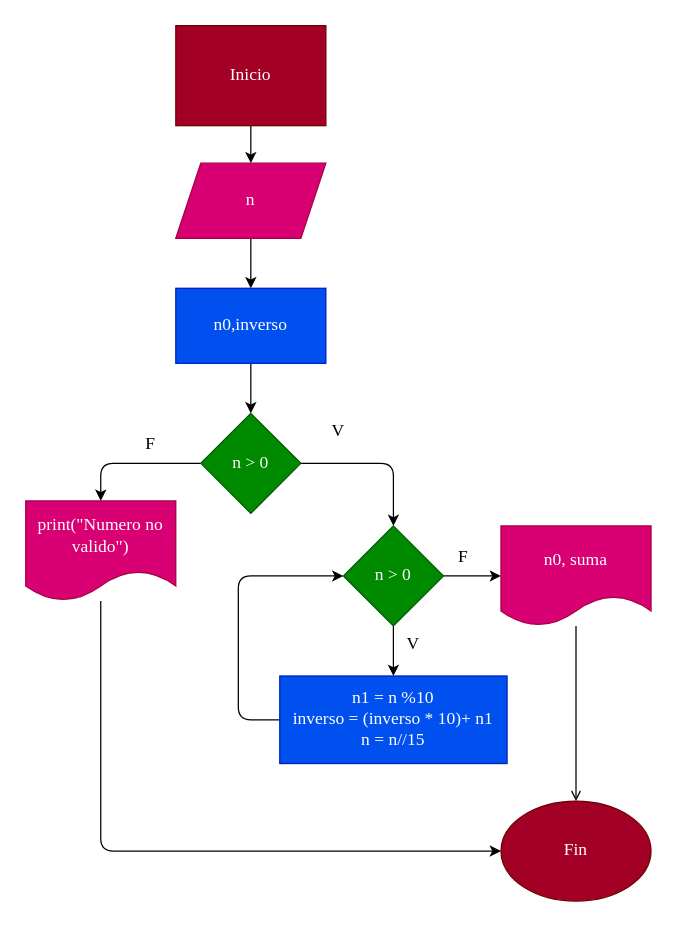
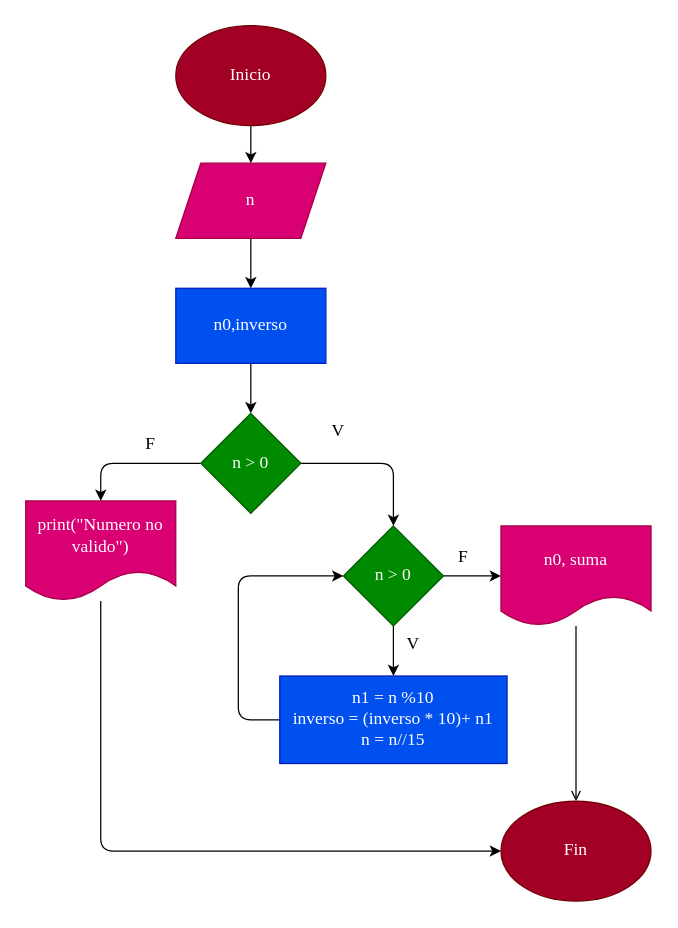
  <mxCell id="0" />
  <mxCell id="1" parent="0" />
  <mxCell id="2" value="" style="edgeStyle=none;html=1;fontFamily=Comic Sans MS;fontSize=14;" parent="1" source="3" target="5" edge="1"><mxGeometry relative="1" as="geometry" /></mxCell>
- <mxCell id="3" value="Inicio" style="whiteSpace=wrap;html=1;fontFamily=Comic Sans MS;fontSize=14;fillColor=#a20025;fontColor=#ffffff;strokeColor=#6F0000;rounded=0;" parent="1" vertex="1"><mxGeometry x="140" y="20" width="120" height="80" as="geometry" /></mxCell>
+ <mxCell id="3" value="Inicio" style="ellipse;whiteSpace=wrap;html=1;fontFamily=Comic Sans MS;fontSize=14;fillColor=#a20025;fontColor=#ffffff;strokeColor=#6F0000;" parent="1" vertex="1"><mxGeometry x="140" y="20" width="120" height="80" as="geometry" /></mxCell>
  <mxCell id="4" value="" style="edgeStyle=none;html=1;fontFamily=Comic Sans MS;fontSize=14;" parent="1" source="5" target="7" edge="1"><mxGeometry relative="1" as="geometry" /></mxCell>
  <mxCell id="5" value="n" style="shape=parallelogram;perimeter=parallelogramPerimeter;whiteSpace=wrap;html=1;fixedSize=1;fontFamily=Comic Sans MS;fontSize=14;fillColor=#d80073;fontColor=#ffffff;strokeColor=#A50040;" parent="1" vertex="1"><mxGeometry x="140" y="130" width="120" height="60" as="geometry" /></mxCell>
  <mxCell id="6" value="" style="edgeStyle=none;html=1;fontFamily=Comic Sans MS;fontSize=14;" parent="1" source="7" target="10" edge="1"><mxGeometry relative="1" as="geometry" /></mxCell>
  <mxCell id="7" value="n0,inverso" style="rounded=0;whiteSpace=wrap;html=1;fontFamily=Comic Sans MS;fontSize=14;fillColor=#0050ef;fontColor=#ffffff;strokeColor=#001DBC;" parent="1" vertex="1"><mxGeometry x="140" y="230" width="120" height="60" as="geometry" /></mxCell>
  <mxCell id="8" style="edgeStyle=none;html=1;entryX=0.5;entryY=0;entryDx=0;entryDy=0;fontFamily=Comic Sans MS;fontSize=14;" parent="1" source="10" target="13" edge="1"><mxGeometry relative="1" as="geometry"><Array as="points"><mxPoint x="314" y="370" /></Array></mxGeometry></mxCell>
  <mxCell id="9" style="edgeStyle=none;html=1;entryX=0.5;entryY=0;entryDx=0;entryDy=0;fontFamily=Comic Sans MS;fontSize=14;" parent="1" source="10" target="19" edge="1"><mxGeometry relative="1" as="geometry"><Array as="points"><mxPoint x="80" y="370" /></Array></mxGeometry></mxCell>
  <mxCell id="10" value="n &amp;gt; 0" style="rhombus;whiteSpace=wrap;html=1;fontFamily=Comic Sans MS;fontSize=14;fillColor=#008a00;fontColor=#ffffff;strokeColor=#005700;" parent="1" vertex="1"><mxGeometry x="160" y="330" width="80" height="80" as="geometry" /></mxCell>
  <mxCell id="11" value="" style="edgeStyle=none;html=1;fontFamily=Comic Sans MS;fontSize=14;" parent="1" source="13" target="15" edge="1"><mxGeometry relative="1" as="geometry" /></mxCell>
  <mxCell id="12" value="" style="edgeStyle=none;html=1;fontFamily=Comic Sans MS;fontSize=14;" parent="1" source="13" target="17" edge="1"><mxGeometry relative="1" as="geometry" /></mxCell>
  <mxCell id="13" value="n &amp;gt; 0" style="rhombus;whiteSpace=wrap;html=1;fontFamily=Comic Sans MS;fontSize=14;fillColor=#008a00;fontColor=#ffffff;strokeColor=#005700;" parent="1" vertex="1"><mxGeometry x="274" y="420" width="80" height="80" as="geometry" /></mxCell>
  <mxCell id="14" style="edgeStyle=none;html=1;entryX=0;entryY=0.5;entryDx=0;entryDy=0;fontFamily=Comic Sans MS;fontSize=14;" parent="1" source="15" target="13" edge="1"><mxGeometry relative="1" as="geometry"><Array as="points"><mxPoint x="190" y="575" /><mxPoint x="190" y="460" /></Array></mxGeometry></mxCell>
  <mxCell id="15" value="n1 = n %10&lt;br&gt;inverso = (inverso * 10)+ n1&lt;br&gt;n = n//15" style="rounded=0;whiteSpace=wrap;html=1;fontFamily=Comic Sans MS;fontSize=14;fillColor=#0050ef;fontColor=#ffffff;strokeColor=#001DBC;" parent="1" vertex="1"><mxGeometry x="223.13" y="540" width="181.75" height="70" as="geometry" /></mxCell>
  <mxCell id="16" style="edgeStyle=none;html=1;fontFamily=Comic Sans MS;fontSize=14;endArrow=open;" parent="1" source="17" target="24" edge="1"><mxGeometry relative="1" as="geometry" /></mxCell>
  <mxCell id="17" value="n0, suma" style="shape=document;whiteSpace=wrap;html=1;boundedLbl=1;fontFamily=Comic Sans MS;fontSize=14;fillColor=#d80073;fontColor=#ffffff;strokeColor=#A50040;" parent="1" vertex="1"><mxGeometry x="400" y="420" width="120" height="80" as="geometry" /></mxCell>
  <mxCell id="18" style="edgeStyle=none;html=1;entryX=0;entryY=0.5;entryDx=0;entryDy=0;fontFamily=Comic Sans MS;fontSize=14;" parent="1" source="19" target="24" edge="1"><mxGeometry relative="1" as="geometry"><Array as="points"><mxPoint x="80" y="680" /></Array></mxGeometry></mxCell>
  <mxCell id="19" value="print(&quot;Numero no valido&quot;)" style="shape=document;whiteSpace=wrap;html=1;boundedLbl=1;fontFamily=Comic Sans MS;fontSize=14;fillColor=#d80073;fontColor=#ffffff;strokeColor=#A50040;" parent="1" vertex="1"><mxGeometry x="20" y="400" width="120" height="80" as="geometry" /></mxCell>
  <mxCell id="20" value="V" style="text;html=1;strokeColor=none;fillColor=none;align=center;verticalAlign=middle;whiteSpace=wrap;rounded=0;fontFamily=Comic Sans MS;fontSize=14;" parent="1" vertex="1"><mxGeometry x="240" y="330" width="60" height="30" as="geometry" /></mxCell>
  <mxCell id="21" value="F" style="text;html=1;strokeColor=none;fillColor=none;align=center;verticalAlign=middle;whiteSpace=wrap;rounded=0;fontFamily=Comic Sans MS;fontSize=14;" parent="1" vertex="1"><mxGeometry x="340" y="430" width="60" height="30" as="geometry" /></mxCell>
  <mxCell id="22" value="F" style="text;html=1;strokeColor=none;fillColor=none;align=center;verticalAlign=middle;whiteSpace=wrap;rounded=0;fontFamily=Comic Sans MS;fontSize=14;" parent="1" vertex="1"><mxGeometry x="90" y="340" width="60" height="30" as="geometry" /></mxCell>
  <mxCell id="23" value="V" style="text;html=1;strokeColor=none;fillColor=none;align=center;verticalAlign=middle;whiteSpace=wrap;rounded=0;fontFamily=Comic Sans MS;fontSize=14;" parent="1" vertex="1"><mxGeometry x="300" y="500" width="60" height="30" as="geometry" /></mxCell>
  <mxCell id="24" value="Fin" style="ellipse;whiteSpace=wrap;html=1;fontFamily=Comic Sans MS;fontSize=14;fillColor=#a20025;fontColor=#ffffff;strokeColor=#6F0000;" parent="1" vertex="1"><mxGeometry x="400" y="640" width="120" height="80" as="geometry" /></mxCell>
